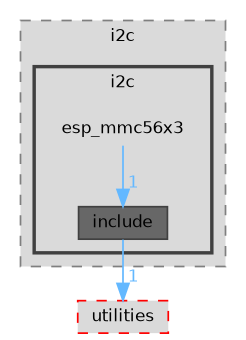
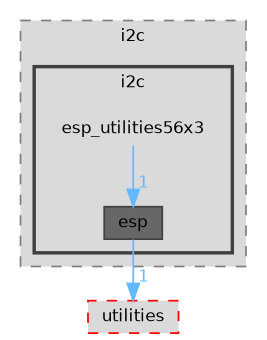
  digraph {
    compound=true
    fontname="DejaVu Sans"
    node [fontname="DejaVu Sans" fontsize=10 shape=box]
    edge [color=steelblue1 fontcolor=steelblue1 fontname="DejaVu Sans" fontsize=10 headlabel=1 labeldistance=1.5 labelfontname=Helvetica labelfontsize=10]
-   n1 [height=0.2 label=esp_mmc56x3 shape=plaintext width=0.4]
-   n2 [color=grey25 fillcolor="#676767" height=0.2 label=include style=filled width=0.4]
+   n1 [height=0.2 label=esp_utilities56x3 shape=plaintext width=0.4]
+   n2 [color=grey25 fillcolor="#676767" height=0.2 label=esp style=filled width=0.4]
    n3 [color=red fillcolor="#dadada" height=0.2 label=utilities style="filled,dashed" width=0.4]
    subgraph cluster_1 {
      bgcolor="#dadada"
      fontsize=10
      label=i2c
      pencolor=grey50
      style="filled,dashed"
      subgraph cluster_2 {
        bgcolor="#dadada"
        fontsize=10
        pencolor=grey25
        style="filled,bold"
        n1
        n2
      }
    }
    n1 -> n2
    n2 -> n3
  }
